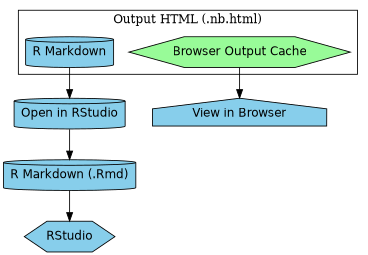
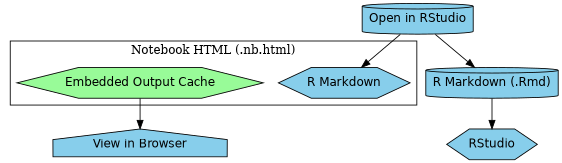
  digraph {
    compound=true
    node [fillcolor=skyblue fontname=Helvetica shape=cylinder style=filled]
-   n1 [label="R Markdown"]
-   n2 [fillcolor=palegreen label="Browser Output Cache" shape=hexagon]
+   n1 [label="R Markdown" shape=hexagon]
+   n2 [fillcolor=palegreen label="Embedded Output Cache" shape=hexagon]
    n3 [label="Open in RStudio"]
    n4 [label="View in Browser" shape=house]
    n5 [label="R Markdown (.Rmd)"]
    n6 [label=RStudio shape=hexagon]
    subgraph cluster_1 {
-     label="Output HTML (.nb.html)"
+     label="Notebook HTML (.nb.html)"
      n1
      n2
    }
-   n1 -> n3
+   n3 -> n1
    n2 -> n4
    n3 -> n5
    n5 -> n6
  }
